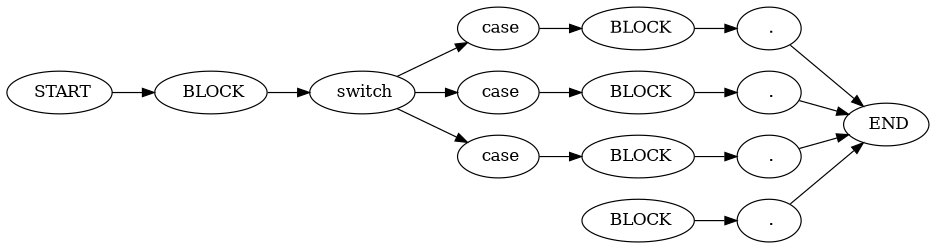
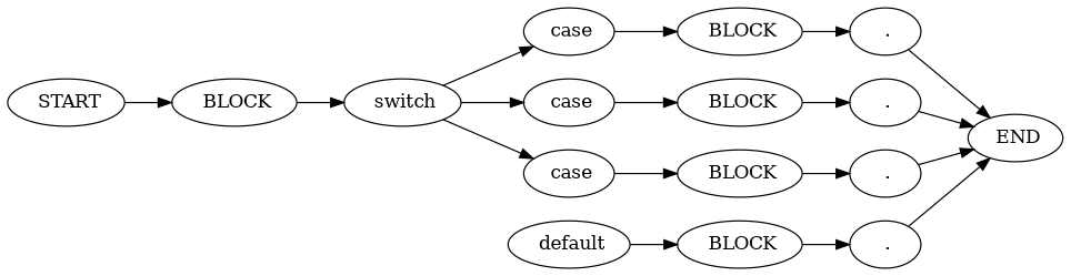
  digraph {
    rankdir=LR
    edge [color=black]
    n1 [label=" START"]
    n2 [label=" BLOCK"]
    n3 [label=" switch"]
    n4 [label=" case"]
    n5 [label=" case"]
    n6 [label=" case"]
    n7 [label=" BLOCK"]
    n8 [label=" BLOCK"]
    n9 [label=" BLOCK"]
+   n10 [label=" default"]
    n11 [label=" BLOCK"]
    n12 [label=" ."]
    n13 [label=" ."]
    n14 [label=" ."]
    n15 [label=" ."]
    n16 [label=" END"]
    n1 -> n2
    n2 -> n3
    n3 -> n4
    n3 -> n5
    n3 -> n6
    n4 -> n7
    n5 -> n8
    n6 -> n9
    n7 -> n12
    n8 -> n13
    n9 -> n14
+   n10 -> n11
    n11 -> n15
    n12 -> n16
    n13 -> n16
    n14 -> n16
    n15 -> n16
  }
